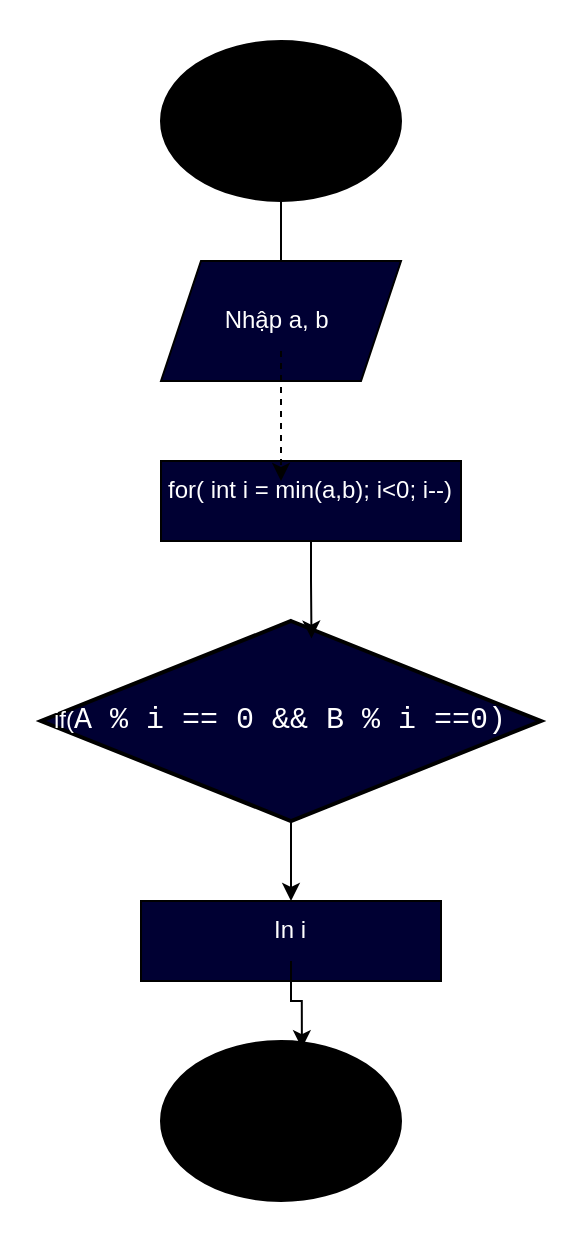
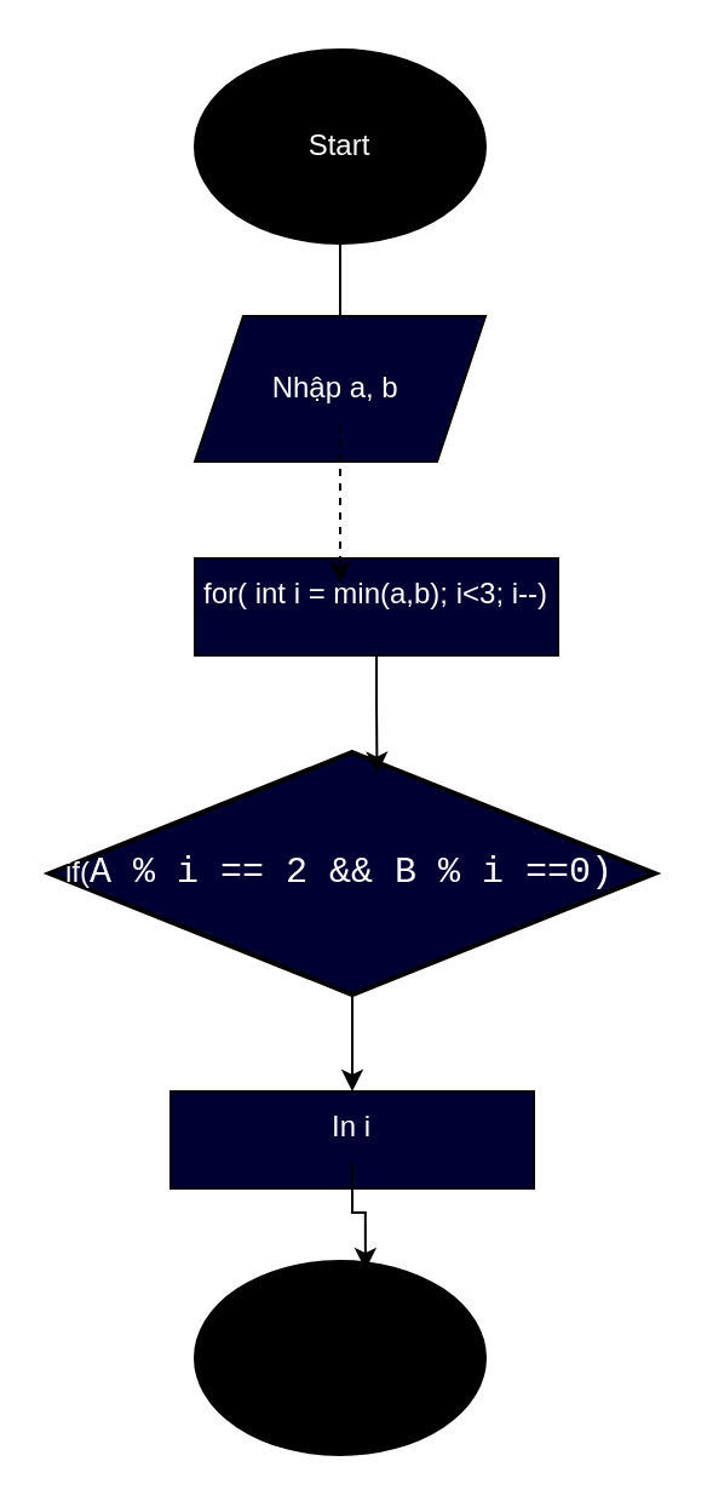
  <mxCell id="0" />
  <mxCell id="1" parent="0" />
  <mxCell id="2" value="" style="ellipse;whiteSpace=wrap;html=1;fillColor=#000000;" vertex="1" parent="1"><mxGeometry x="80" width="120" height="80" as="geometry" y="20" /></mxCell>
+ <mxCell id="3" value="Start" style="text;strokeColor=none;align=center;fillColor=none;html=1;verticalAlign=middle;whiteSpace=wrap;rounded=0;fontColor=#FFFFFF;" vertex="1" parent="1"><mxGeometry x="110" y="45" width="60" height="30" as="geometry" /></mxCell>
  <mxCell id="4" value="" style="ellipse;whiteSpace=wrap;html=1;fillColor=#000000;" vertex="1" parent="1"><mxGeometry x="80" y="520" width="120" height="80" as="geometry" /></mxCell>
  <mxCell id="5" value="" style="shape=parallelogram;perimeter=parallelogramPerimeter;whiteSpace=wrap;html=1;fixedSize=1;fontColor=#FFFFFF;fillColor=#000033;" vertex="1" parent="1"><mxGeometry x="80" y="130" width="120" height="60" as="geometry" /></mxCell>
  <mxCell id="6" value="Nhập a, b&amp;nbsp;" style="text;strokeColor=none;align=center;fillColor=none;html=1;verticalAlign=middle;whiteSpace=wrap;rounded=0;fontColor=#FFFFFF;" vertex="1" parent="1"><mxGeometry x="110" y="145" width="60" height="30" as="geometry" /></mxCell>
  <mxCell id="7" value="" style="rounded=0;whiteSpace=wrap;html=1;fillColor=#000033;" vertex="1" parent="1"><mxGeometry x="80" y="230" width="150" height="40" as="geometry" /></mxCell>
- <mxCell id="8" value="for( int i = min(a,b); i&amp;lt;0; i--)" style="text;strokeColor=none;align=center;fillColor=none;html=1;verticalAlign=middle;whiteSpace=wrap;rounded=0;fontColor=#FFFFFF;" vertex="1" parent="1"><mxGeometry x="80" y="230" width="150" height="30" as="geometry" /></mxCell>
+ <mxCell id="8" value="for( int i = min(a,b); i&amp;lt;3; i--)" style="text;strokeColor=none;align=center;fillColor=none;html=1;verticalAlign=middle;whiteSpace=wrap;rounded=0;fontColor=#FFFFFF;" vertex="1" parent="1"><mxGeometry x="80" y="230" width="150" height="30" as="geometry" /></mxCell>
  <mxCell id="9" style="edgeStyle=orthogonalEdgeStyle;rounded=0;orthogonalLoop=1;jettySize=auto;html=1;entryX=0.5;entryY=0;entryDx=0;entryDy=0;" edge="1" parent="1" source="10" target="13"><mxGeometry relative="1" as="geometry" /></mxCell>
  <mxCell id="10" value="" style="strokeWidth=2;html=1;shape=mxgraph.flowchart.decision;whiteSpace=wrap;fillColor=#000033;" vertex="1" parent="1"><mxGeometry x="20" y="310" width="250" height="100" as="geometry" /></mxCell>
- <mxCell id="11" value="if(&lt;code style=&quot;font-size: 15px; border-radius: 0px; background: transparent; padding: 0px; text-align: left; white-space: pre; font-family: Consolas, &amp;quot;Bitstream Vera Sans Mono&amp;quot;, &amp;quot;Courier New&amp;quot;, Courier, monospace !important; border: 0px !important; inset: auto !important; float: none !important; height: auto !important; line-height: 1.4em !important; margin: 0px !important; outline: 0px !important; overflow: visible !important; position: static !important; vertical-align: baseline !important; width: auto !important; box-sizing: content-box !important; min-height: auto !important;&quot; class=&quot;cpp plain&quot;&gt;A % i == 0 &amp;amp;&amp;amp; B % i ==0)&lt;/code&gt;" style="text;strokeColor=none;align=center;fillColor=none;html=1;verticalAlign=middle;whiteSpace=wrap;rounded=0;fontColor=#FFFFFF;" vertex="1" parent="1"><mxGeometry x="90" y="345" width="100" height="30" as="geometry" /></mxCell>
+ <mxCell id="11" value="if(&lt;code style=&quot;font-size: 15px; border-radius: 0px; background: transparent; padding: 0px; text-align: left; white-space: pre; font-family: Consolas, &amp;quot;Bitstream Vera Sans Mono&amp;quot;, &amp;quot;Courier New&amp;quot;, Courier, monospace !important; border: 0px !important; inset: auto !important; float: none !important; height: auto !important; line-height: 1.4em !important; margin: 0px !important; outline: 0px !important; overflow: visible !important; position: static !important; vertical-align: baseline !important; width: auto !important; box-sizing: content-box !important; min-height: auto !important;&quot; class=&quot;cpp plain&quot;&gt;A % i == 2 &amp;amp;&amp;amp; B % i ==0)&lt;/code&gt;" style="text;strokeColor=none;align=center;fillColor=none;html=1;verticalAlign=middle;whiteSpace=wrap;rounded=0;fontColor=#FFFFFF;" vertex="1" parent="1"><mxGeometry x="90" y="345" width="100" height="30" as="geometry" /></mxCell>
  <mxCell id="12" value="" style="rounded=0;whiteSpace=wrap;html=1;fillColor=#000033;" vertex="1" parent="1"><mxGeometry x="70" y="450" width="150" height="40" as="geometry" /></mxCell>
  <mxCell id="13" value="In i" style="text;strokeColor=none;align=center;fillColor=none;html=1;verticalAlign=middle;whiteSpace=wrap;rounded=0;fontColor=#FFFFFF;" vertex="1" parent="1"><mxGeometry x="70" y="450" width="150" height="30" as="geometry" /></mxCell>
  <mxCell id="14" value="" style="endArrow=none;html=1;rounded=0;entryX=0.5;entryY=1;entryDx=0;entryDy=0;" edge="1" parent="1" source="5" target="2"><mxGeometry width="50" height="50" relative="1" as="geometry"><mxPoint x="290" y="330" as="sourcePoint" /><mxPoint x="340" y="280" as="targetPoint" /></mxGeometry></mxCell>
  <mxCell id="15" style="edgeStyle=orthogonalEdgeStyle;rounded=0;orthogonalLoop=1;jettySize=auto;html=1;entryX=0.4;entryY=0.333;entryDx=0;entryDy=0;entryPerimeter=0;dashed=1;" edge="1" parent="1" source="6" target="8"><mxGeometry relative="1" as="geometry" /></mxCell>
  <mxCell id="16" style="edgeStyle=orthogonalEdgeStyle;rounded=0;orthogonalLoop=1;jettySize=auto;html=1;entryX=0.541;entryY=0.088;entryDx=0;entryDy=0;entryPerimeter=0;" edge="1" parent="1" source="7" target="10"><mxGeometry relative="1" as="geometry" /></mxCell>
  <mxCell id="17" style="edgeStyle=orthogonalEdgeStyle;rounded=0;orthogonalLoop=1;jettySize=auto;html=1;entryX=0.587;entryY=0.045;entryDx=0;entryDy=0;entryPerimeter=0;" edge="1" parent="1" source="13" target="4"><mxGeometry relative="1" as="geometry" /></mxCell>
